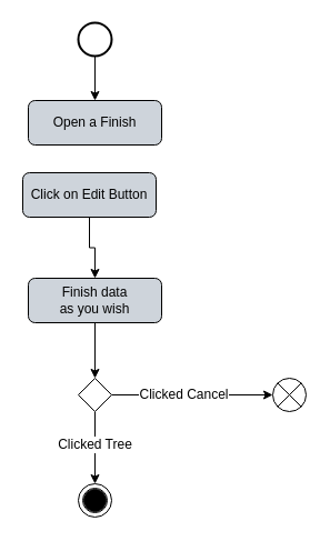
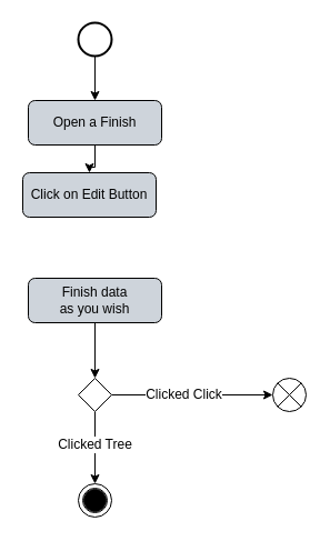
  <mxCell id="0" />
  <mxCell id="1" parent="0" />
  <mxCell id="2" value="" style="ellipse;shape=doubleEllipse;whiteSpace=wrap;html=1;aspect=fixed;rounded=0;shadow=0;labelBackgroundColor=default;sketch=0;" parent="1" vertex="1"><mxGeometry x="70" y="435" width="30" height="30" as="geometry" /></mxCell>
+ <mxCell id="3" style="edgeStyle=orthogonalEdgeStyle;rounded=0;orthogonalLoop=1;jettySize=auto;html=1;entryX=0.5;entryY=0;entryDx=0;entryDy=0;" parent="1" source="4" target="9" edge="1"><mxGeometry relative="1" as="geometry" /></mxCell>
  <mxCell id="4" value="Open a Finish" style="rounded=1;whiteSpace=wrap;html=1;fontSize=12;glass=0;strokeWidth=1;shadow=0;fillColor=#ced4db;" parent="1" vertex="1"><mxGeometry x="25" y="90" width="120" height="40" as="geometry" /></mxCell>
  <mxCell id="5" value="" style="verticalLabelPosition=bottom;verticalAlign=top;html=1;shape=mxgraph.flowchart.on-page_reference;fillColor=#000000;" parent="1" vertex="1"><mxGeometry x="75" y="440" width="20" height="20" as="geometry" /></mxCell>
  <mxCell id="6" style="edgeStyle=orthogonalEdgeStyle;rounded=0;orthogonalLoop=1;jettySize=auto;html=1;entryX=0.5;entryY=0;entryDx=0;entryDy=0;" parent="1" source="7" target="4" edge="1"><mxGeometry relative="1" as="geometry" /></mxCell>
  <mxCell id="7" value="" style="strokeWidth=2;html=1;shape=mxgraph.flowchart.start_2;whiteSpace=wrap;" parent="1" vertex="1"><mxGeometry x="70" y="20" width="30" height="30" as="geometry" /></mxCell>
- <mxCell id="8" style="edgeStyle=orthogonalEdgeStyle;rounded=0;orthogonalLoop=1;jettySize=auto;html=1;exitX=0.5;exitY=1;exitDx=0;exitDy=0;entryX=0.5;entryY=0;entryDx=0;entryDy=0;" parent="1" source="9" target="17" edge="1"><mxGeometry relative="1" as="geometry"><mxPoint x="85" y="250" as="targetPoint" /></mxGeometry></mxCell>
  <mxCell id="9" value="Click on Edit Button" style="rounded=1;whiteSpace=wrap;html=1;fontSize=12;glass=0;strokeWidth=1;shadow=0;fillColor=#ced4db;" parent="1" vertex="1"><mxGeometry x="20" y="155" width="120" height="40" as="geometry" /></mxCell>
  <mxCell id="10" style="edgeStyle=orthogonalEdgeStyle;rounded=0;orthogonalLoop=1;jettySize=auto;html=1;entryX=0;entryY=0.5;entryDx=0;entryDy=0;entryPerimeter=0;" parent="1" source="12" target="14" edge="1"><mxGeometry relative="1" as="geometry"><mxPoint x="245" y="355" as="targetPoint" /></mxGeometry></mxCell>
  <mxCell id="11" style="edgeStyle=orthogonalEdgeStyle;rounded=0;orthogonalLoop=1;jettySize=auto;html=1;entryX=0.5;entryY=0;entryDx=0;entryDy=0;" parent="1" source="12" target="2" edge="1"><mxGeometry relative="1" as="geometry" /></mxCell>
  <mxCell id="12" value="" style="rhombus;whiteSpace=wrap;html=1;shadow=0;fontFamily=Helvetica;fontSize=12;align=center;strokeWidth=1;spacing=6;spacingTop=-4;" parent="1" vertex="1"><mxGeometry x="70" y="340" width="30" height="30" as="geometry" /></mxCell>
- <mxCell id="13" value="Clicked Cancel" style="text;html=1;align=center;verticalAlign=middle;resizable=0;points=[];autosize=1;strokeColor=none;fillColor=none;labelBackgroundColor=default;" parent="1" vertex="1"><mxGeometry x="115" y="345" width="100" height="20" as="geometry" /></mxCell>
+ <mxCell id="13" value="Clicked Click" style="text;html=1;align=center;verticalAlign=middle;resizable=0;points=[];autosize=1;strokeColor=none;fillColor=none;labelBackgroundColor=default;" parent="1" vertex="1"><mxGeometry x="115" y="345" width="100" height="20" as="geometry" /></mxCell>
  <mxCell id="14" value="" style="verticalLabelPosition=bottom;verticalAlign=top;html=1;shape=mxgraph.flowchart.or;rounded=0;shadow=0;labelBackgroundColor=default;sketch=0;fillColor=#FFFFFF;fontColor=#FFFFFF;" parent="1" vertex="1"><mxGeometry x="245" y="340" width="30" height="30" as="geometry" /></mxCell>
  <mxCell id="15" value="Clicked Tree" style="text;html=1;align=center;verticalAlign=middle;resizable=0;points=[];autosize=1;rounded=0;shadow=0;sketch=0;labelBackgroundColor=default;" parent="1" vertex="1"><mxGeometry x="40" y="390" width="90" height="20" as="geometry" /></mxCell>
  <mxCell id="16" style="edgeStyle=orthogonalEdgeStyle;rounded=0;orthogonalLoop=1;jettySize=auto;html=1;entryX=0.5;entryY=0;entryDx=0;entryDy=0;" parent="1" source="17" target="12" edge="1"><mxGeometry relative="1" as="geometry" /></mxCell>
  <mxCell id="17" value="&lt;div&gt;Finish data&lt;br&gt;&lt;/div&gt;&lt;div&gt;as you wish&lt;/div&gt;" style="rounded=1;whiteSpace=wrap;html=1;fontSize=12;glass=0;strokeWidth=1;shadow=0;fillColor=#ced4db;" parent="1" vertex="1"><mxGeometry x="25" y="250" width="120" height="40" as="geometry" /></mxCell>
